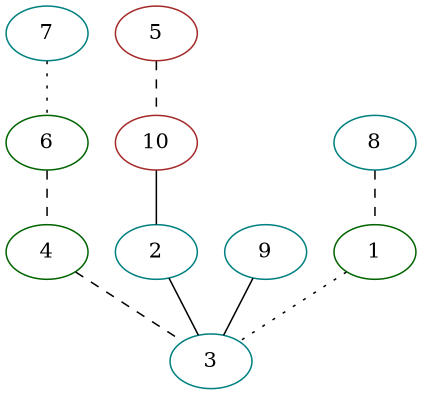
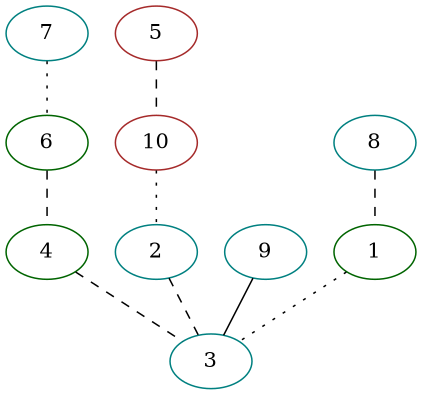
  graph {
    node [color=teal]
    edge [style=dashed]
    1 [color=darkgreen]
    3
    4 [color=darkgreen]
    2
    9
    5 [color=brown]
    10 [color=brown]
    8
    6 [color=darkgreen]
    7
    1 -- 3 [style=dotted]
    4 -- 3
-   2 -- 3 [style=solid]
+   2 -- 3
    9 -- 3 [style=solid]
    5 -- 10
-   10 -- 2 [style=solid]
+   10 -- 2 [style=dotted]
    8 -- 1
    6 -- 4
    7 -- 6 [style=dotted]
  }
